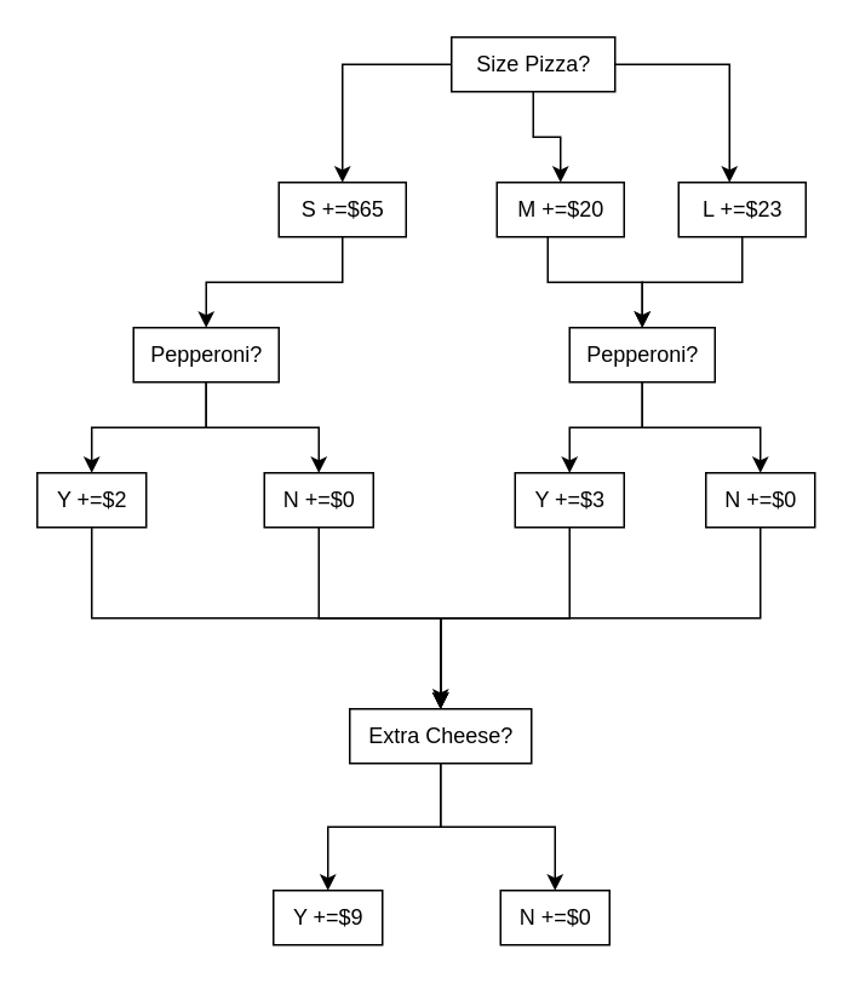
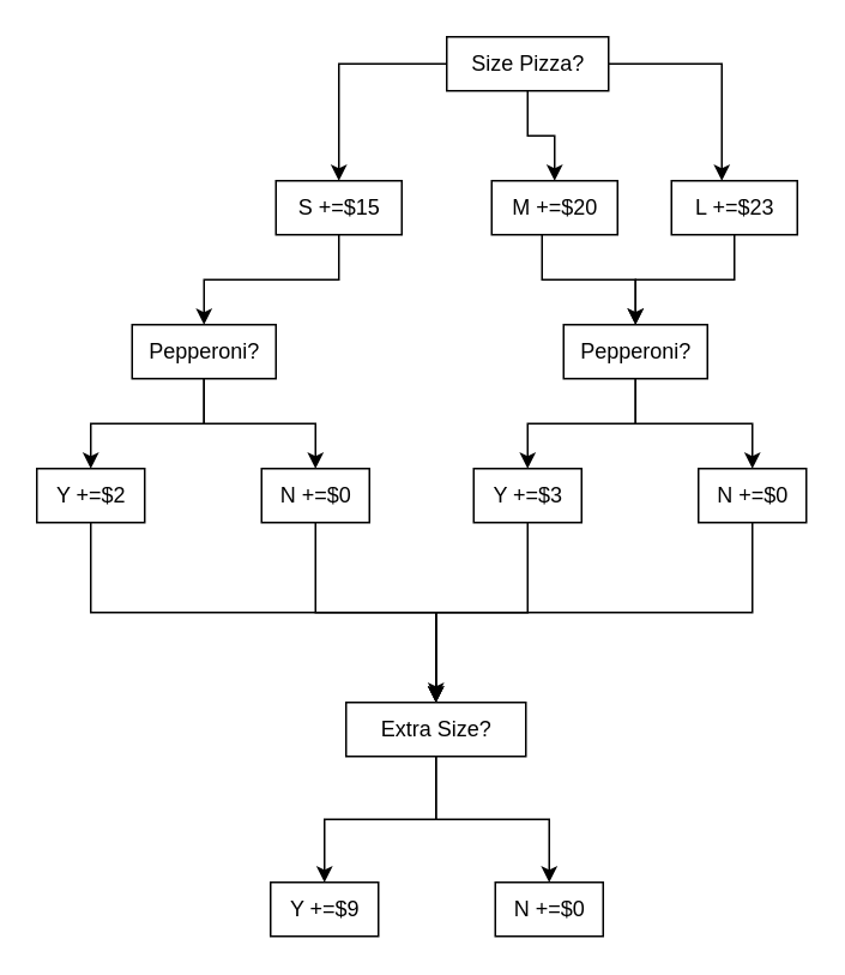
  <mxCell id="0" />
  <mxCell id="1" parent="0" />
  <mxCell id="2" style="edgeStyle=orthogonalEdgeStyle;rounded=0;orthogonalLoop=1;jettySize=auto;html=1;" edge="1" parent="1" source="5" target="7"><mxGeometry relative="1" as="geometry" /></mxCell>
  <mxCell id="3" style="edgeStyle=orthogonalEdgeStyle;rounded=0;orthogonalLoop=1;jettySize=auto;html=1;entryX=0.4;entryY=0;entryDx=0;entryDy=0;entryPerimeter=0;" edge="1" parent="1" source="5" target="10"><mxGeometry relative="1" as="geometry" /></mxCell>
  <mxCell id="4" style="edgeStyle=orthogonalEdgeStyle;rounded=0;orthogonalLoop=1;jettySize=auto;html=1;" edge="1" parent="1" source="5" target="8"><mxGeometry relative="1" as="geometry" /></mxCell>
  <mxCell id="5" value="Size Pizza?" style="text;html=1;resizable=0;autosize=1;align=center;verticalAlign=middle;points=[];fillColor=none;strokeColor=default;rounded=0;" vertex="1" parent="1"><mxGeometry x="248" y="20" width="90" height="30" as="geometry" /></mxCell>
  <mxCell id="6" style="edgeStyle=orthogonalEdgeStyle;rounded=0;orthogonalLoop=1;jettySize=auto;html=1;" edge="1" parent="1" source="7" target="13"><mxGeometry relative="1" as="geometry" /></mxCell>
- <mxCell id="7" value="S +=$65" style="text;html=1;resizable=0;autosize=1;align=center;verticalAlign=middle;points=[];fillColor=none;strokeColor=default;rounded=0;" vertex="1" parent="1"><mxGeometry x="153" y="100" width="70" height="30" as="geometry" /></mxCell>
+ <mxCell id="7" value="S +=$15" style="text;html=1;resizable=0;autosize=1;align=center;verticalAlign=middle;points=[];fillColor=none;strokeColor=default;rounded=0;" vertex="1" parent="1"><mxGeometry x="153" y="100" width="70" height="30" as="geometry" /></mxCell>
  <mxCell id="8" value="M +=$20" style="text;html=1;resizable=0;autosize=1;align=center;verticalAlign=middle;points=[];fillColor=none;strokeColor=default;rounded=0;" vertex="1" parent="1"><mxGeometry x="273" y="100" width="70" height="30" as="geometry" /></mxCell>
  <mxCell id="9" style="edgeStyle=orthogonalEdgeStyle;rounded=0;orthogonalLoop=1;jettySize=auto;html=1;" edge="1" parent="1" source="10" target="21"><mxGeometry relative="1" as="geometry" /></mxCell>
  <mxCell id="10" value="L +=$23" style="text;html=1;resizable=0;autosize=1;align=center;verticalAlign=middle;points=[];fillColor=none;strokeColor=default;rounded=0;" vertex="1" parent="1"><mxGeometry x="373" y="100" width="70" height="30" as="geometry" /></mxCell>
  <mxCell id="11" style="edgeStyle=orthogonalEdgeStyle;rounded=0;orthogonalLoop=1;jettySize=auto;html=1;" edge="1" parent="1" source="13" target="15"><mxGeometry relative="1" as="geometry" /></mxCell>
  <mxCell id="12" style="edgeStyle=orthogonalEdgeStyle;rounded=0;orthogonalLoop=1;jettySize=auto;html=1;" edge="1" parent="1" source="13" target="17"><mxGeometry relative="1" as="geometry"><mxPoint x="253" y="215" as="targetPoint" /></mxGeometry></mxCell>
  <mxCell id="13" value="Pepperoni?" style="text;html=1;resizable=0;autosize=1;align=center;verticalAlign=middle;points=[];fillColor=none;strokeColor=default;rounded=0;" vertex="1" parent="1"><mxGeometry x="73" y="180" width="80" height="30" as="geometry" /></mxCell>
  <mxCell id="14" style="edgeStyle=orthogonalEdgeStyle;rounded=0;orthogonalLoop=1;jettySize=auto;html=1;" edge="1" parent="1" source="15" target="28"><mxGeometry relative="1" as="geometry"><Array as="points"><mxPoint x="50" y="340" /><mxPoint x="242" y="340" /></Array></mxGeometry></mxCell>
  <mxCell id="15" value="Y +=$2" style="text;html=1;resizable=0;autosize=1;align=center;verticalAlign=middle;points=[];fillColor=none;strokeColor=default;rounded=0;" vertex="1" parent="1"><mxGeometry x="20" y="260" width="60" height="30" as="geometry" /></mxCell>
  <mxCell id="16" style="edgeStyle=orthogonalEdgeStyle;rounded=0;orthogonalLoop=1;jettySize=auto;html=1;entryX=0.5;entryY=-0.067;entryDx=0;entryDy=0;entryPerimeter=0;" edge="1" parent="1" source="17" target="28"><mxGeometry relative="1" as="geometry" /></mxCell>
  <mxCell id="17" value="N +=$0" style="text;html=1;resizable=0;autosize=1;align=center;verticalAlign=middle;points=[];fillColor=none;strokeColor=default;rounded=0;" vertex="1" parent="1"><mxGeometry x="145" y="260" width="60" height="30" as="geometry" /></mxCell>
  <mxCell id="18" style="edgeStyle=orthogonalEdgeStyle;rounded=0;orthogonalLoop=1;jettySize=auto;html=1;exitX=0.4;exitY=1;exitDx=0;exitDy=0;exitPerimeter=0;" edge="1" parent="1" target="21" source="8"><mxGeometry relative="1" as="geometry"><mxPoint x="551" y="290" as="sourcePoint" /></mxGeometry></mxCell>
  <mxCell id="19" style="edgeStyle=orthogonalEdgeStyle;rounded=0;orthogonalLoop=1;jettySize=auto;html=1;" edge="1" parent="1" source="21" target="23"><mxGeometry relative="1" as="geometry" /></mxCell>
  <mxCell id="20" style="edgeStyle=orthogonalEdgeStyle;rounded=0;orthogonalLoop=1;jettySize=auto;html=1;" edge="1" parent="1" source="21" target="25"><mxGeometry relative="1" as="geometry"><mxPoint x="606" y="375" as="targetPoint" /></mxGeometry></mxCell>
  <mxCell id="21" value="Pepperoni?" style="text;html=1;resizable=0;autosize=1;align=center;verticalAlign=middle;points=[];fillColor=none;strokeColor=default;rounded=0;" vertex="1" parent="1"><mxGeometry x="313" y="180" width="80" height="30" as="geometry" /></mxCell>
  <mxCell id="22" style="edgeStyle=orthogonalEdgeStyle;rounded=0;orthogonalLoop=1;jettySize=auto;html=1;" edge="1" parent="1" source="23" target="28"><mxGeometry relative="1" as="geometry" /></mxCell>
- <mxCell id="23" value="Y +=$3" style="text;html=1;resizable=0;autosize=1;align=center;verticalAlign=middle;points=[];fillColor=none;strokeColor=default;rounded=0;" vertex="1" parent="1"><mxGeometry x="283" y="260" width="60" height="30" as="geometry" /></mxCell>
+ <mxCell id="23" value="Y +=$3" style="text;html=1;resizable=0;autosize=1;align=center;verticalAlign=middle;points=[];fillColor=none;strokeColor=default;rounded=0;" vertex="1" parent="1"><mxGeometry x="263" y="260" width="60" height="30" as="geometry" /></mxCell>
  <mxCell id="24" style="edgeStyle=orthogonalEdgeStyle;rounded=0;orthogonalLoop=1;jettySize=auto;html=1;" edge="1" parent="1" source="25" target="28"><mxGeometry relative="1" as="geometry"><Array as="points"><mxPoint x="418" y="340" /><mxPoint x="242" y="340" /></Array></mxGeometry></mxCell>
  <mxCell id="25" value="N +=$0" style="text;html=1;resizable=0;autosize=1;align=center;verticalAlign=middle;points=[];fillColor=none;strokeColor=default;rounded=0;" vertex="1" parent="1"><mxGeometry x="388" y="260" width="60" height="30" as="geometry" /></mxCell>
  <mxCell id="26" style="edgeStyle=orthogonalEdgeStyle;rounded=0;orthogonalLoop=1;jettySize=auto;html=1;" edge="1" parent="1" source="28" target="29"><mxGeometry relative="1" as="geometry" /></mxCell>
  <mxCell id="27" style="edgeStyle=orthogonalEdgeStyle;rounded=0;orthogonalLoop=1;jettySize=auto;html=1;" edge="1" parent="1" source="28" target="30"><mxGeometry relative="1" as="geometry" /></mxCell>
- <mxCell id="28" value="Extra Cheese?" style="text;html=1;resizable=0;autosize=1;align=center;verticalAlign=middle;points=[];fillColor=none;strokeColor=default;rounded=0;" vertex="1" parent="1"><mxGeometry x="192" y="390" width="100" height="30" as="geometry" /></mxCell>
+ <mxCell id="28" value="Extra Size?" style="text;html=1;resizable=0;autosize=1;align=center;verticalAlign=middle;points=[];fillColor=none;strokeColor=default;rounded=0;" vertex="1" parent="1"><mxGeometry x="192" y="390" width="100" height="30" as="geometry" /></mxCell>
  <mxCell id="29" value="Y +=$9" style="text;html=1;resizable=0;autosize=1;align=center;verticalAlign=middle;points=[];fillColor=none;strokeColor=default;rounded=0;" vertex="1" parent="1"><mxGeometry x="150" y="490" width="60" height="30" as="geometry" /></mxCell>
  <mxCell id="30" value="N +=$0" style="text;html=1;resizable=0;autosize=1;align=center;verticalAlign=middle;points=[];fillColor=none;strokeColor=default;rounded=0;" vertex="1" parent="1"><mxGeometry x="275" y="490" width="60" height="30" as="geometry" /></mxCell>
